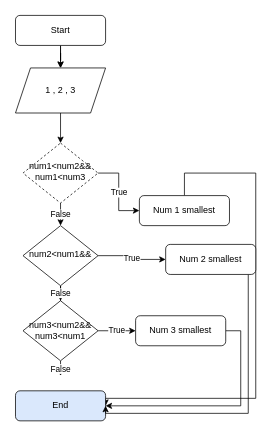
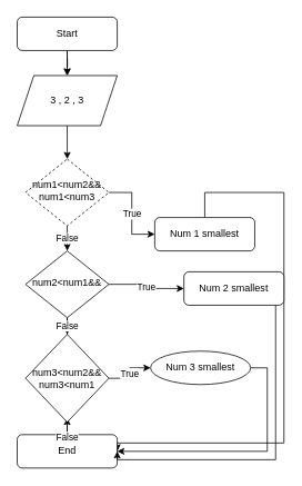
  <mxCell id="0" />
  <mxCell id="1" parent="0" />
  <mxCell id="2" value="" style="edgeStyle=orthogonalEdgeStyle;rounded=0;orthogonalLoop=1;jettySize=auto;html=1;" parent="1" source="4" target="17" edge="1"><mxGeometry relative="1" as="geometry" /></mxCell>
  <mxCell id="3" value="" style="edgeStyle=orthogonalEdgeStyle;rounded=0;orthogonalLoop=1;jettySize=auto;html=1;" parent="1" source="4" target="17" edge="1"><mxGeometry relative="1" as="geometry" /></mxCell>
  <mxCell id="4" value="Start" style="rounded=1;whiteSpace=wrap;html=1;fontSize=12;glass=0;strokeWidth=1;shadow=0;" parent="1" vertex="1"><mxGeometry x="20" y="20" width="120" height="40" as="geometry" /></mxCell>
  <mxCell id="5" value="True" style="edgeStyle=orthogonalEdgeStyle;rounded=0;orthogonalLoop=1;jettySize=auto;html=1;" parent="1" source="7" target="9" edge="1"><mxGeometry relative="1" as="geometry" /></mxCell>
  <mxCell id="6" value="False" style="edgeStyle=orthogonalEdgeStyle;rounded=0;orthogonalLoop=1;jettySize=auto;html=1;" parent="1" source="7" target="12" edge="1"><mxGeometry relative="1" as="geometry" /></mxCell>
  <mxCell id="7" value="num1&amp;lt;num2&amp;amp;&amp;amp;&lt;br&gt;num1&amp;lt;num3" style="rhombus;whiteSpace=wrap;html=1;shadow=0;fontFamily=Helvetica;fontSize=12;align=center;strokeWidth=1;spacing=6;spacingTop=-4;dashed=1;" parent="1" vertex="1"><mxGeometry x="30" y="190" width="100" height="80" as="geometry" /></mxCell>
  <mxCell id="8" style="edgeStyle=orthogonalEdgeStyle;rounded=0;orthogonalLoop=1;jettySize=auto;html=1;entryX=1;entryY=0.5;entryDx=0;entryDy=0;" parent="1" source="9" target="13" edge="1"><mxGeometry relative="1" as="geometry"><mxPoint x="340" y="640" as="targetPoint" /><Array as="points"><mxPoint x="340" y="230" /><mxPoint x="340" y="530" /><mxPoint x="140" y="530" /></Array></mxGeometry></mxCell>
  <mxCell id="9" value="Num 1 smallest" style="rounded=1;whiteSpace=wrap;html=1;fontSize=12;glass=0;strokeWidth=1;shadow=0;" parent="1" vertex="1"><mxGeometry x="185" y="260" width="120" height="40" as="geometry" /></mxCell>
  <mxCell id="10" value="True" style="edgeStyle=orthogonalEdgeStyle;rounded=0;orthogonalLoop=1;jettySize=auto;html=1;" parent="1" source="12" target="15" edge="1"><mxGeometry relative="1" as="geometry" /></mxCell>
  <mxCell id="11" value="False" style="edgeStyle=orthogonalEdgeStyle;rounded=0;orthogonalLoop=1;jettySize=auto;html=1;" parent="1" source="12" target="20" edge="1"><mxGeometry relative="1" as="geometry" /></mxCell>
  <mxCell id="12" value="num2&amp;lt;num1&amp;amp;&amp;amp;" style="rhombus;whiteSpace=wrap;html=1;shadow=0;fontFamily=Helvetica;fontSize=12;align=center;strokeWidth=1;spacing=6;spacingTop=-4;" parent="1" vertex="1"><mxGeometry x="30" y="300" width="100" height="80" as="geometry" /></mxCell>
- <mxCell id="13" value="End" style="rounded=1;whiteSpace=wrap;html=1;fontSize=12;glass=0;strokeWidth=1;shadow=0;fillColor=#dae8fc;" parent="1" vertex="1"><mxGeometry x="20" y="520" width="120" height="40" as="geometry" /></mxCell>
+ <mxCell id="13" value="End" style="rounded=1;whiteSpace=wrap;html=1;fontSize=12;glass=0;strokeWidth=1;shadow=0;" parent="1" vertex="1"><mxGeometry x="20" y="520" width="120" height="40" as="geometry" /></mxCell>
  <mxCell id="14" style="edgeStyle=orthogonalEdgeStyle;rounded=0;orthogonalLoop=1;jettySize=auto;html=1;entryX=1;entryY=0.5;entryDx=0;entryDy=0;" parent="1" source="15" target="13" edge="1"><mxGeometry relative="1" as="geometry"><Array as="points"><mxPoint x="330" y="340" /><mxPoint x="330" y="550" /><mxPoint x="140" y="550" /></Array></mxGeometry></mxCell>
  <mxCell id="15" value="Num 2 smallest" style="rounded=1;whiteSpace=wrap;html=1;fontSize=12;glass=0;strokeWidth=1;shadow=0;" parent="1" vertex="1"><mxGeometry x="220" y="325" width="120" height="40" as="geometry" /></mxCell>
  <mxCell id="16" value="" style="edgeStyle=orthogonalEdgeStyle;rounded=0;orthogonalLoop=1;jettySize=auto;html=1;" parent="1" source="17" target="7" edge="1"><mxGeometry relative="1" as="geometry" /></mxCell>
- <mxCell id="17" value="1 , 2 , 3" style="shape=parallelogram;perimeter=parallelogramPerimeter;whiteSpace=wrap;html=1;fixedSize=1;" parent="1" vertex="1"><mxGeometry x="20" y="90" width="120" height="60" as="geometry" /></mxCell>
+ <mxCell id="17" value="3 , 2 , 3" style="shape=parallelogram;perimeter=parallelogramPerimeter;whiteSpace=wrap;html=1;fixedSize=1;" parent="1" vertex="1"><mxGeometry x="20" y="90" width="120" height="60" as="geometry" /></mxCell>
  <mxCell id="18" value="False&lt;br&gt;" style="edgeStyle=orthogonalEdgeStyle;rounded=0;orthogonalLoop=1;jettySize=auto;html=1;" parent="1" source="20" edge="1"><mxGeometry relative="1" as="geometry"><mxPoint x="80" y="500" as="targetPoint" /></mxGeometry></mxCell>
  <mxCell id="19" value="True" style="edgeStyle=orthogonalEdgeStyle;rounded=0;orthogonalLoop=1;jettySize=auto;html=1;" parent="1" source="20" target="22" edge="1"><mxGeometry relative="1" as="geometry" /></mxCell>
- <mxCell id="20" value="num3&amp;lt;num2&amp;amp;&amp;amp;&lt;br&gt;num3&amp;lt;num1" style="rhombus;whiteSpace=wrap;html=1;" parent="1" vertex="1"><mxGeometry x="30" y="400" width="100" height="80" as="geometry" /></mxCell>
+ <mxCell id="20" value="num3&amp;lt;num2&amp;amp;&amp;amp;&lt;br&gt;num3&amp;lt;num1" style="rhombus;whiteSpace=wrap;html=1;" parent="1" vertex="1"><mxGeometry x="30" y="400" width="100" height="105" as="geometry" /></mxCell>
  <mxCell id="21" style="edgeStyle=orthogonalEdgeStyle;rounded=0;orthogonalLoop=1;jettySize=auto;html=1;" parent="1" source="22" edge="1"><mxGeometry relative="1" as="geometry"><mxPoint x="140" y="540" as="targetPoint" /><Array as="points"><mxPoint x="320" y="440" /><mxPoint x="320" y="540" /><mxPoint x="150" y="540" /></Array></mxGeometry></mxCell>
- <mxCell id="22" value="Num 3 smallest" style="rounded=1;whiteSpace=wrap;html=1;fontSize=12;glass=0;strokeWidth=1;shadow=0;" parent="1" vertex="1"><mxGeometry x="180" y="420" width="120" height="40" as="geometry" /></mxCell>
+ <mxCell id="22" value="Num 3 smallest" style="ellipse;whiteSpace=wrap;html=1;fontSize=12;glass=0;strokeWidth=1;shadow=0;" parent="1" vertex="1"><mxGeometry x="180" y="420" width="120" height="40" as="geometry" /></mxCell>
